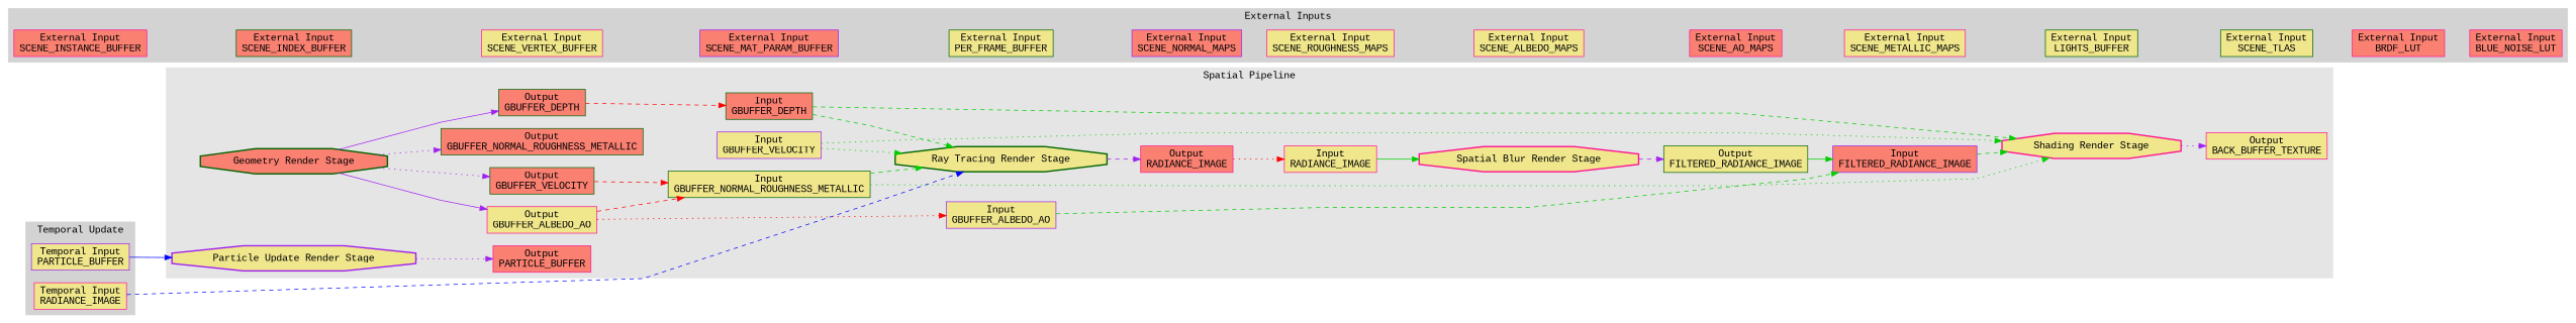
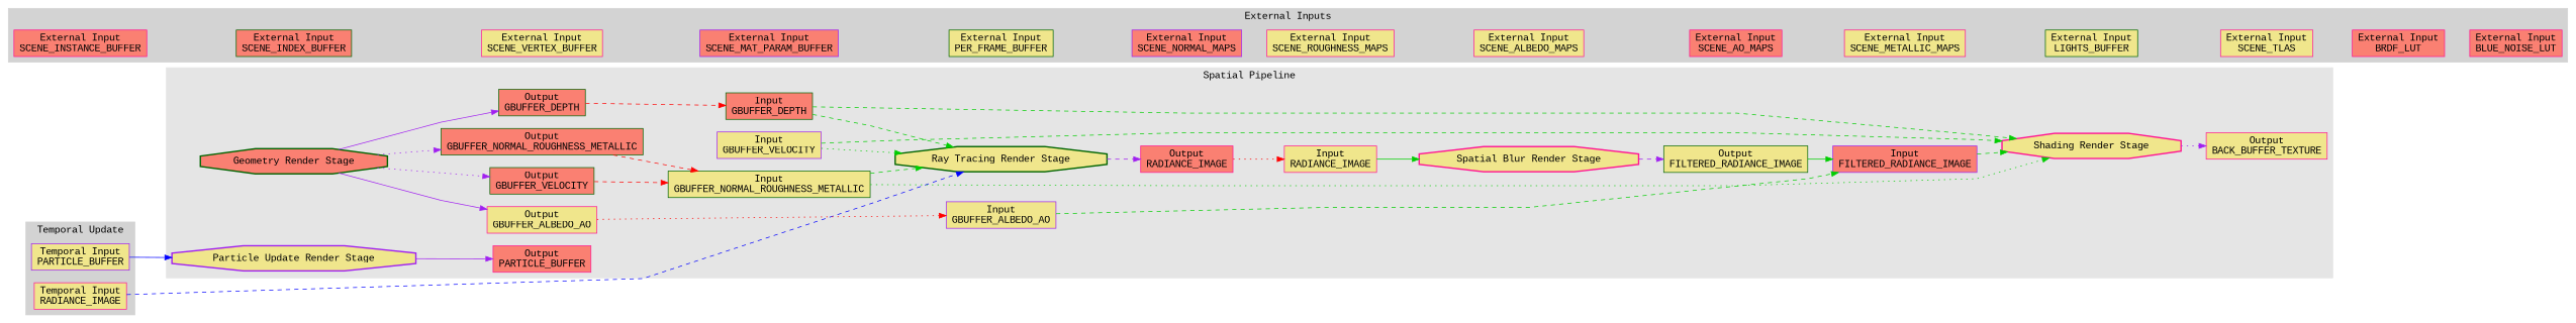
  digraph {
    fontname="Liberation Mono"
    rankdir=LR
    splines=polyline
    node [color=deeppink fillcolor=khaki fontname="Liberation Mono" shape=box style=filled]
    edge [fontname="Liberation Mono" style=invis]
    n1 [color=purple label="Temporal Input\nPARTICLE_BUFFER"]
    n2 [label="Temporal Input\nRADIANCE_IMAGE"]
    n3 [fillcolor=salmon label="External Input\nSCENE_INSTANCE_BUFFER"]
    n4 [color=darkgreen fillcolor=salmon label="External Input\nSCENE_INDEX_BUFFER"]
    n5 [label="External Input\nSCENE_VERTEX_BUFFER"]
    n6 [color=purple fillcolor=salmon label="External Input\nSCENE_MAT_PARAM_BUFFER"]
    n7 [color=darkgreen label="External Input\nPER_FRAME_BUFFER"]
    n8 [color=purple fillcolor=salmon label="External Input\nSCENE_NORMAL_MAPS"]
    n9 [label="External Input\nSCENE_ROUGHNESS_MAPS"]
    n10 [label="External Input\nSCENE_ALBEDO_MAPS"]
    n11 [fillcolor=salmon label="External Input\nSCENE_AO_MAPS"]
    n12 [label="External Input\nSCENE_METALLIC_MAPS"]
    n13 [color=darkgreen label="External Input\nLIGHTS_BUFFER"]
-   n14 [color=darkgreen label="External Input\nSCENE_TLAS"]
+   n14 [label="External Input\nSCENE_TLAS"]
    n15 [fillcolor=salmon label="External Input\nBRDF_LUT"]
    n16 [fillcolor=salmon label="External Input\nBLUE_NOISE_LUT"]
    n17 [color=darkgreen fillcolor=salmon label="Geometry Render Stage" shape=octagon style="bold,filled"]
    n18 [label="Spatial Blur Render Stage" shape=octagon style="bold,filled"]
    n19 [color=darkgreen label="Ray Tracing Render Stage" shape=octagon style="bold,filled"]
    n20 [color=purple label="Particle Update Render Stage" shape=octagon style="bold,filled"]
    n21 [label="Shading Render Stage" shape=octagon style="bold,filled"]
    n22 [color=purple label="Input\nGBUFFER_ALBEDO_AO"]
    n23 [color=darkgreen fillcolor=salmon label="Input\nGBUFFER_DEPTH"]
    n24 [color=purple label="Input\nGBUFFER_VELOCITY"]
    n25 [color=darkgreen label="Input\nGBUFFER_NORMAL_ROUGHNESS_METALLIC"]
    n26 [color=purple fillcolor=salmon label="Input\nFILTERED_RADIANCE_IMAGE"]
    n27 [label="Input\nRADIANCE_IMAGE"]
    n28 [color=darkgreen fillcolor=salmon label="Output\nGBUFFER_DEPTH"]
    n29 [color=darkgreen fillcolor=salmon label="Output\nGBUFFER_VELOCITY"]
    n30 [color=darkgreen fillcolor=salmon label="Output\nGBUFFER_NORMAL_ROUGHNESS_METALLIC"]
    n31 [label="Output\nGBUFFER_ALBEDO_AO"]
    n32 [fillcolor=salmon label="Output\nPARTICLE_BUFFER"]
    n33 [color=darkgreen label="Output\nFILTERED_RADIANCE_IMAGE"]
    n34 [fillcolor=salmon label="Output\nRADIANCE_IMAGE"]
    n35 [label="Output\nBACK_BUFFER_TEXTURE"]
    subgraph cluster_1 {
      color=lightgrey
      label="Temporal Update"
      style=filled
      n1
      n2
    }
    subgraph cluster_2 {
      color=lightgrey
      label="External Inputs"
      style=filled
      n3
      n4
      n5
      n6
      n7
      n8
      n9
      n10
      n11
      n12
      n13
      n14
      n15
      n16
    }
    subgraph cluster_3 {
      color=gray90
      label="Spatial Pipeline"
      style=filled
      n17
      n18
      n19
      n20
      n21
      n22
      n23
      n24
      n25
      n26
      n27
      n28
      n29
      n30
      n31
      n32
      n33
      n34
      n35
    }
    n1 -> n20 [color=blue style=solid]
    n2 -> n19 [color=blue style=dashed]
    n3 -> n4
    n4 -> n5
    n5 -> n6
    n6 -> n7
    n7 -> n8
    n8 -> n9
    n9 -> n10
    n10 -> n11
    n11 -> n12
    n12 -> n13
    n13 -> n14
    n14 -> n15
    n15 -> n16
    n17 -> n28 [color=purple style=solid]
    n17 -> n29 [color=purple style=dotted]
    n17 -> n30 [color=purple style=dotted]
    n17 -> n31 [color=purple style=solid]
    n18 -> n33 [color=purple style=dashed]
    n19 -> n34 [color=purple style=dashed]
-   n20 -> n32 [color=purple style=dotted]
+   n20 -> n32 [color=purple style=solid]
    n21 -> n35 [color=purple style=dotted]
    n22 -> n26 [color=green3 style=dashed]
    n23 -> n19 [color=green3 style=dashed]
    n23 -> n21 [color=green3 style=dashed]
    n24 -> n19 [color=green3 style=dotted]
-   n24 -> n21 [color=green3 style=dotted]
+   n24 -> n21 [color=green3 style=dashed]
    n25 -> n19 [color=green3 style=dashed]
    n25 -> n21 [color=green3 style=dotted]
    n26 -> n21 [color=green3 style=dashed]
    n27 -> n18 [color=green3 style=solid]
    n28 -> n23 [color=red style=dashed]
    n29 -> n25 [color=red style=dashed]
-   n31 -> n25 [color=red style=dashed]
+   n30 -> n25 [color=red style=dashed]
    n31 -> n22 [color=red style=dotted]
    n33 -> n26 [color=green3 style=solid]
    n34 -> n27 [color=red style=dotted]
  }
